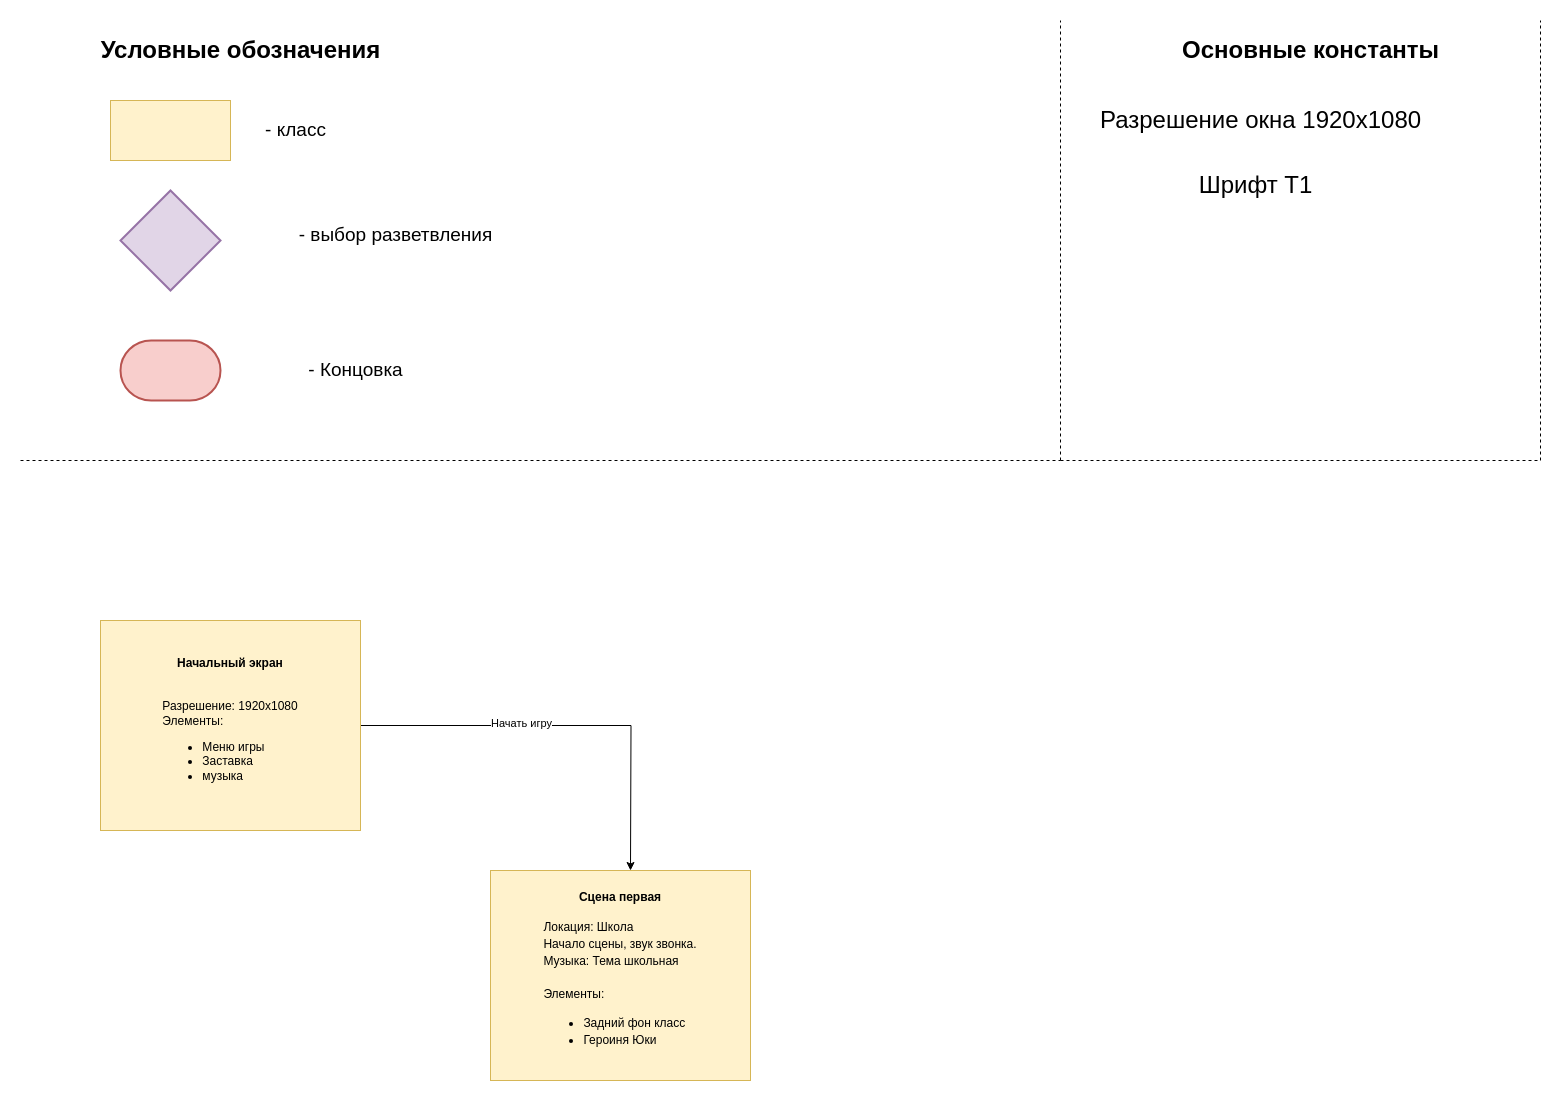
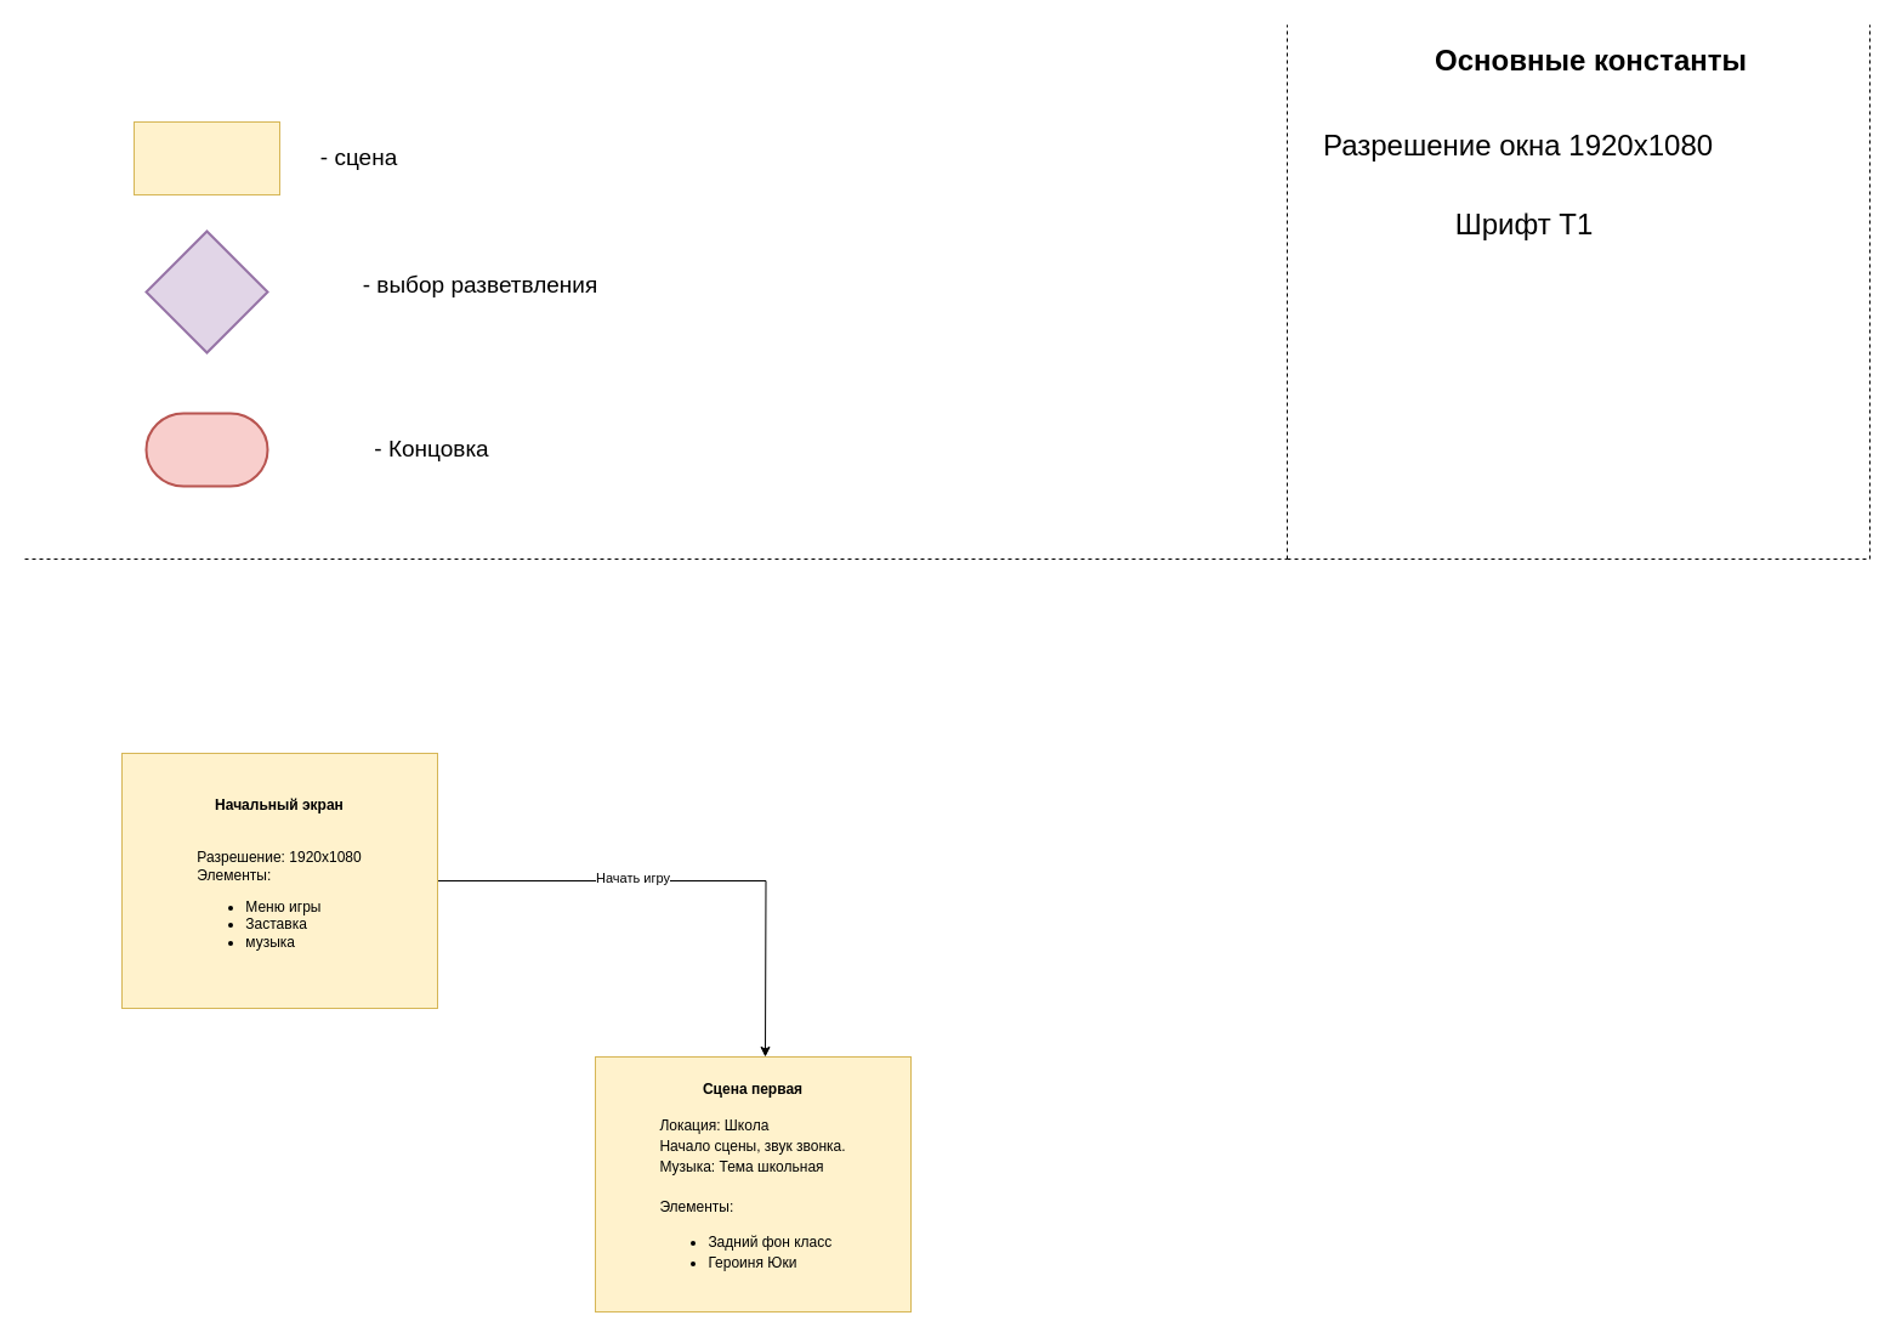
  <mxCell id="0" />
  <mxCell id="1" parent="0" />
  <mxCell id="2" style="edgeStyle=orthogonalEdgeStyle;rounded=0;orthogonalLoop=1;jettySize=auto;html=1;" edge="1" parent="1" source="4"><mxGeometry relative="1" as="geometry"><mxPoint x="630" y="870" as="targetPoint" /></mxGeometry></mxCell>
  <mxCell id="3" value="Начать игру" style="edgeLabel;html=1;align=center;verticalAlign=middle;resizable=0;points=[];" vertex="1" connectable="0" parent="2"><mxGeometry x="-0.229" y="3" relative="1" as="geometry"><mxPoint as="offset" /></mxGeometry></mxCell>
  <mxCell id="4" value="&lt;b&gt;Начальный экран&lt;/b&gt;&lt;br&gt;&lt;br&gt;&lt;br&gt;Разрешение: 1920х1080&lt;br&gt;&lt;div style=&quot;text-align: justify;&quot;&gt;&lt;span style=&quot;background-color: initial;&quot;&gt;Элементы:&amp;nbsp;&lt;/span&gt;&lt;/div&gt;&lt;div style=&quot;text-align: justify;&quot;&gt;&lt;ul&gt;&lt;li&gt;Меню игры&lt;/li&gt;&lt;li&gt;Заставка&lt;/li&gt;&lt;li&gt;музыка&lt;/li&gt;&lt;/ul&gt;&lt;/div&gt;" style="rounded=0;whiteSpace=wrap;html=1;fillColor=#fff2cc;strokeColor=#d6b656;" vertex="1" parent="1"><mxGeometry x="100" y="620" width="260" height="210" as="geometry" /></mxCell>
  <mxCell id="5" value="&lt;b&gt;Сцена первая&lt;br&gt;&lt;/b&gt;&lt;br&gt;&lt;div style=&quot;text-align: justify; line-height: 140%;&quot;&gt;&lt;span style=&quot;background-color: initial;&quot;&gt;Локация: Школа&lt;/span&gt;&lt;/div&gt;&lt;div style=&quot;text-align: justify; line-height: 140%;&quot;&gt;&lt;span style=&quot;background-color: initial;&quot;&gt;Начало сцены, звук звонка.&lt;/span&gt;&lt;/div&gt;&lt;div style=&quot;text-align: justify; line-height: 140%;&quot;&gt;&lt;span style=&quot;background-color: initial;&quot;&gt;Музыка: Тема школьная&amp;nbsp;&lt;/span&gt;&lt;/div&gt;&lt;div style=&quot;text-align: justify; line-height: 140%;&quot;&gt;&lt;br&gt;&lt;/div&gt;&lt;div style=&quot;text-align: justify; line-height: 140%;&quot;&gt;&lt;span style=&quot;background-color: initial;&quot;&gt;Элементы:&lt;/span&gt;&lt;/div&gt;&lt;ul style=&quot;line-height: 140%;&quot;&gt;&lt;li style=&quot;text-align: justify;&quot;&gt;Задний фон класс&lt;/li&gt;&lt;li style=&quot;text-align: justify;&quot;&gt;Героиня Юки&amp;nbsp;&lt;/li&gt;&lt;/ul&gt;" style="rounded=0;whiteSpace=wrap;html=1;fillColor=#fff2cc;strokeColor=#d6b656;" vertex="1" parent="1"><mxGeometry x="490" y="870" width="260" height="210" as="geometry" /></mxCell>
  <mxCell id="6" value="" style="rounded=0;whiteSpace=wrap;html=1;fillColor=#fff2cc;strokeColor=#d6b656;" vertex="1" parent="1"><mxGeometry x="110" y="100" width="120" height="60" as="geometry" /></mxCell>
- <mxCell id="7" value="&lt;b&gt;&lt;font style=&quot;font-size: 24px;&quot;&gt;Условные обозначения&lt;/font&gt;&lt;/b&gt;" style="text;html=1;align=center;verticalAlign=middle;resizable=0;points=[];autosize=1;strokeColor=none;fillColor=none;" vertex="1" parent="1"><mxGeometry x="90" y="30" width="300" height="40" as="geometry" /></mxCell>
  <mxCell id="8" value="" style="strokeWidth=2;html=1;shape=mxgraph.flowchart.decision;whiteSpace=wrap;fillColor=#e1d5e7;strokeColor=#9673a6;" vertex="1" parent="1"><mxGeometry x="120" y="190" width="100" height="100" as="geometry" /></mxCell>
  <mxCell id="9" value="" style="strokeWidth=2;html=1;shape=mxgraph.flowchart.terminator;whiteSpace=wrap;fillColor=#f8cecc;strokeColor=#b85450;" vertex="1" parent="1"><mxGeometry x="120" y="340" width="100" height="60" as="geometry" /></mxCell>
- <mxCell id="10" value="&lt;font style=&quot;font-size: 19px;&quot;&gt;- класс&lt;/font&gt;" style="text;html=1;align=center;verticalAlign=middle;resizable=0;points=[];autosize=1;strokeColor=none;fillColor=none;" vertex="1" parent="1"><mxGeometry x="250" y="110" width="90" height="40" as="geometry" /></mxCell>
+ <mxCell id="10" value="&lt;font style=&quot;font-size: 19px;&quot;&gt;- сцена&lt;/font&gt;" style="text;html=1;align=center;verticalAlign=middle;resizable=0;points=[];autosize=1;strokeColor=none;fillColor=none;" vertex="1" parent="1"><mxGeometry x="250" y="110" width="90" height="40" as="geometry" /></mxCell>
  <mxCell id="11" value="&lt;font style=&quot;font-size: 19px;&quot;&gt;- выбор разветвления&lt;/font&gt;" style="text;html=1;align=center;verticalAlign=middle;resizable=0;points=[];autosize=1;strokeColor=none;fillColor=none;" vertex="1" parent="1"><mxGeometry x="285" y="215" width="220" height="40" as="geometry" /></mxCell>
  <mxCell id="12" value="&lt;font style=&quot;font-size: 19px;&quot;&gt;- Концовка&lt;/font&gt;" style="text;html=1;align=center;verticalAlign=middle;resizable=0;points=[];autosize=1;strokeColor=none;fillColor=none;" vertex="1" parent="1"><mxGeometry x="295" y="350" width="120" height="40" as="geometry" /></mxCell>
  <mxCell id="13" value="" style="endArrow=none;dashed=1;html=1;rounded=0;fontSize=24;" edge="1" parent="1"><mxGeometry width="50" height="50" relative="1" as="geometry"><mxPoint y="460" as="sourcePoint" x="20" /><mxPoint x="1060" y="460" as="targetPoint" /></mxGeometry></mxCell>
  <mxCell id="14" value="" style="endArrow=none;dashed=1;html=1;rounded=0;fontSize=24;" edge="1" parent="1"><mxGeometry width="50" height="50" relative="1" as="geometry"><mxPoint x="1060" y="460" as="sourcePoint" /><mxPoint x="1060" as="targetPoint" y="20" /></mxGeometry></mxCell>
  <mxCell id="15" value="" style="endArrow=none;dashed=1;html=1;rounded=0;fontSize=24;" edge="1" parent="1"><mxGeometry width="50" height="50" relative="1" as="geometry"><mxPoint x="1060" y="460" as="sourcePoint" /><mxPoint x="1540" y="460" as="targetPoint" /></mxGeometry></mxCell>
  <mxCell id="16" value="" style="endArrow=none;dashed=1;html=1;rounded=0;fontSize=24;" edge="1" parent="1"><mxGeometry width="50" height="50" relative="1" as="geometry"><mxPoint x="1540" y="460" as="sourcePoint" /><mxPoint x="1540" as="targetPoint" y="20" /></mxGeometry></mxCell>
  <mxCell id="17" value="&lt;b&gt;&lt;font style=&quot;font-size: 24px;&quot;&gt;Основные константы&lt;/font&gt;&lt;/b&gt;" style="text;html=1;align=center;verticalAlign=middle;resizable=0;points=[];autosize=1;strokeColor=none;fillColor=none;" vertex="1" parent="1"><mxGeometry x="1170" y="30" width="280" height="40" as="geometry" /></mxCell>
- <mxCell id="18" value="Разрешение окна 1920х1080" style="text;html=1;align=center;verticalAlign=middle;resizable=0;points=[];autosize=1;strokeColor=none;fillColor=none;fontSize=24;" vertex="1" parent="1"><mxGeometry x="1090" y="100" width="340" height="40" as="geometry" /></mxCell>
+ <mxCell id="18" value="Разрешение окна 1920х1080" style="text;html=1;align=center;verticalAlign=middle;resizable=0;points=[];autosize=1;strokeColor=none;fillColor=none;fontSize=24;" vertex="1" parent="1"><mxGeometry x="1080" y="100" width="340" height="40" as="geometry" /></mxCell>
  <mxCell id="19" value="Шрифт T1" style="text;html=1;align=center;verticalAlign=middle;resizable=0;points=[];autosize=1;strokeColor=none;fillColor=none;fontSize=24;" vertex="1" parent="1"><mxGeometry x="1185" y="165" width="140" height="40" as="geometry" /></mxCell>
